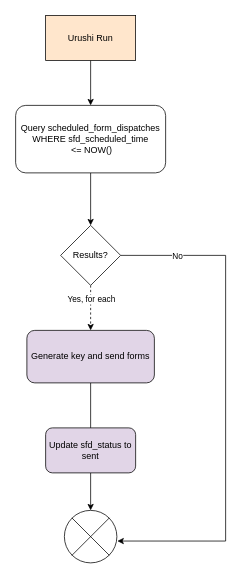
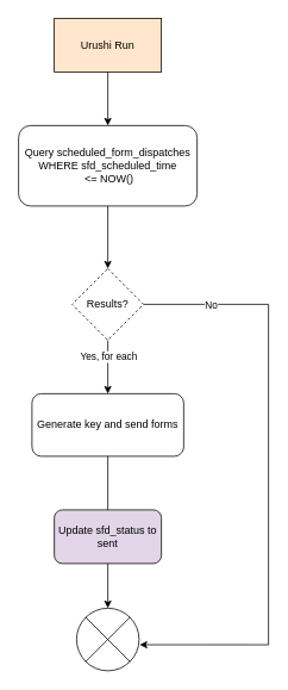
  <mxCell id="0" />
  <mxCell id="1" parent="0" />
  <mxCell id="2" style="edgeStyle=orthogonalEdgeStyle;rounded=0;orthogonalLoop=1;jettySize=auto;html=1;entryX=0.5;entryY=0;entryDx=0;entryDy=0;" edge="1" parent="1" source="3" target="5"><mxGeometry relative="1" as="geometry" /></mxCell>
  <mxCell id="3" value="Urushi Run" style="rounded=0;whiteSpace=wrap;html=1;fillColor=#ffe6cc;" vertex="1" parent="1"><mxGeometry x="60" y="20" width="120" height="60" as="geometry" /></mxCell>
  <mxCell id="4" style="edgeStyle=orthogonalEdgeStyle;rounded=0;orthogonalLoop=1;jettySize=auto;html=1;entryX=0.5;entryY=0;entryDx=0;entryDy=0;" edge="1" parent="1" source="5" target="10"><mxGeometry relative="1" as="geometry" /></mxCell>
  <mxCell id="5" value="Query scheduled_&lt;span style=&quot;background-color: transparent; color: light-dark(rgb(0, 0, 0), rgb(255, 255, 255));&quot;&gt;form_dispatches WHERE&amp;nbsp;&lt;/span&gt;&lt;span style=&quot;background-color: transparent; color: light-dark(rgb(0, 0, 0), rgb(255, 255, 255));&quot;&gt;sfd_scheduled_time&lt;/span&gt;&lt;br&gt;&lt;span style=&quot;background-color: transparent; color: light-dark(rgb(0, 0, 0), rgb(255, 255, 255));&quot;&gt;&amp;nbsp;&amp;lt;= NOW()&lt;br&gt;&lt;/span&gt;" style="rounded=1;whiteSpace=wrap;html=1;" vertex="1" parent="1"><mxGeometry x="20" y="140" width="200" height="90" as="geometry" /></mxCell>
- <mxCell id="6" style="edgeStyle=orthogonalEdgeStyle;rounded=0;orthogonalLoop=1;jettySize=auto;html=1;entryX=0.5;entryY=0;entryDx=0;entryDy=0;dashed=1;" edge="1" parent="1" source="10" target="12"><mxGeometry relative="1" as="geometry" /></mxCell>
+ <mxCell id="6" style="edgeStyle=orthogonalEdgeStyle;rounded=0;orthogonalLoop=1;jettySize=auto;html=1;entryX=0.5;entryY=0;entryDx=0;entryDy=0;" edge="1" parent="1" source="10" target="12"><mxGeometry relative="1" as="geometry" /></mxCell>
  <mxCell id="7" value="Yes, for each" style="edgeLabel;html=1;align=center;verticalAlign=middle;resizable=0;points=[];" vertex="1" connectable="0" parent="6"><mxGeometry x="-0.397" relative="1" as="geometry"><mxPoint as="offset" /></mxGeometry></mxCell>
  <mxCell id="8" style="edgeStyle=orthogonalEdgeStyle;rounded=0;orthogonalLoop=1;jettySize=auto;html=1;entryX=1.009;entryY=0.584;entryDx=0;entryDy=0;entryPerimeter=0;" edge="1" parent="1" source="10" target="13"><mxGeometry relative="1" as="geometry"><mxPoint x="330" y="620" as="targetPoint" /><Array as="points"><mxPoint x="300" y="340" /><mxPoint x="300" y="720" /><mxPoint x="156" y="720" /></Array></mxGeometry></mxCell>
  <mxCell id="9" value="No" style="edgeLabel;html=1;align=center;verticalAlign=middle;resizable=0;points=[];" vertex="1" connectable="0" parent="8"><mxGeometry x="-0.693" y="3" relative="1" as="geometry"><mxPoint x="-27" y="3" as="offset" /></mxGeometry></mxCell>
- <mxCell id="10" value="Results?" style="rhombus;whiteSpace=wrap;html=1;" vertex="1" parent="1"><mxGeometry x="80" y="300" width="80" height="80" as="geometry" /></mxCell>
+ <mxCell id="10" value="Results?" style="rhombus;whiteSpace=wrap;html=1;dashed=1;" vertex="1" parent="1"><mxGeometry x="80" y="300" width="80" height="80" as="geometry" /></mxCell>
  <mxCell id="11" style="edgeStyle=orthogonalEdgeStyle;rounded=0;orthogonalLoop=1;jettySize=auto;html=1;endArrow=none;" edge="1" parent="1" source="12" target="15"><mxGeometry relative="1" as="geometry" /></mxCell>
- <mxCell id="12" value="Generate key and send forms" style="rounded=1;whiteSpace=wrap;html=1;fillColor=#e1d5e7;" vertex="1" parent="1"><mxGeometry x="35" y="440" width="170" height="70" as="geometry" /></mxCell>
+ <mxCell id="12" value="Generate key and send forms" style="rounded=1;whiteSpace=wrap;html=1;" vertex="1" parent="1"><mxGeometry x="35" y="440" width="170" height="70" as="geometry" /></mxCell>
  <mxCell id="13" value="" style="verticalLabelPosition=bottom;verticalAlign=top;html=1;shape=mxgraph.flowchart.or;" vertex="1" parent="1"><mxGeometry x="85" y="680" width="70" height="70" as="geometry" /></mxCell>
  <mxCell id="14" style="edgeStyle=orthogonalEdgeStyle;rounded=0;orthogonalLoop=1;jettySize=auto;html=1;" edge="1" parent="1" source="15" target="13"><mxGeometry relative="1" as="geometry" /></mxCell>
  <mxCell id="15" value="Update sfd_status to sent" style="rounded=1;whiteSpace=wrap;html=1;fillColor=#e1d5e7;" vertex="1" parent="1"><mxGeometry x="60" y="570" width="120" height="60" as="geometry" /></mxCell>
